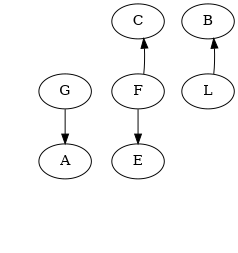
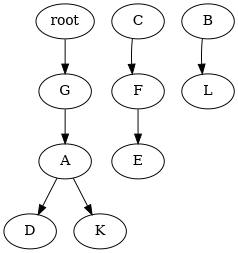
  strict digraph {
+   n1 [label=root]
    n2 [label=G]
    n3 [label=C]
    n4 [label=F]
    n5 [label=A]
+   n6 [label=D]
+   n7 [label=K]
    n8 [label=E]
    n9 [label=B]
    n10 [label=L]
+   n1 -> n2
    n2 -> n5
-   n4 -> n3
+   n3 -> n4
    n4 -> n8
-   n10 -> n9
+   n5 -> n6
+   n5 -> n7
+   n9 -> n10
  }
